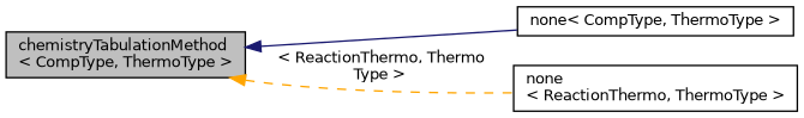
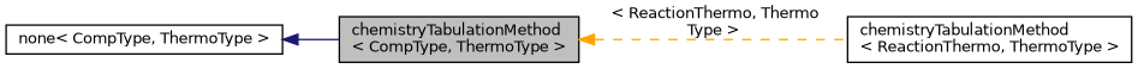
  digraph {
    rankdir=LR
    node [color=black fontname=Helvetica fontsize=10 shape=record]
    edge [dir=back fontname=Helvetica fontsize=10 labelfontname=Helvetica labelfontsize=10]
    n1 [fillcolor=grey75 fontcolor=black height=0.2 label="chemistryTabulationMethod\l\< CompType, ThermoType \>" style=filled width=0.4]
    n2 [height=0.2 label="none\< CompType, ThermoType \>" width=0.4]
-   n3 [height=0.2 label="none\l\< ReactionThermo, ThermoType \>" width=0.4]
-   n1 -> n2 [color=midnightblue style=solid]
+   n3 [height=0.2 label="chemistryTabulationMethod\l\< ReactionThermo, ThermoType \>" width=0.4]
+   n2 -> n1 [color=midnightblue style=solid]
    n1 -> n3 [color=orange label=" \< ReactionThermo, Thermo\lType \>" style=dashed]
  }
